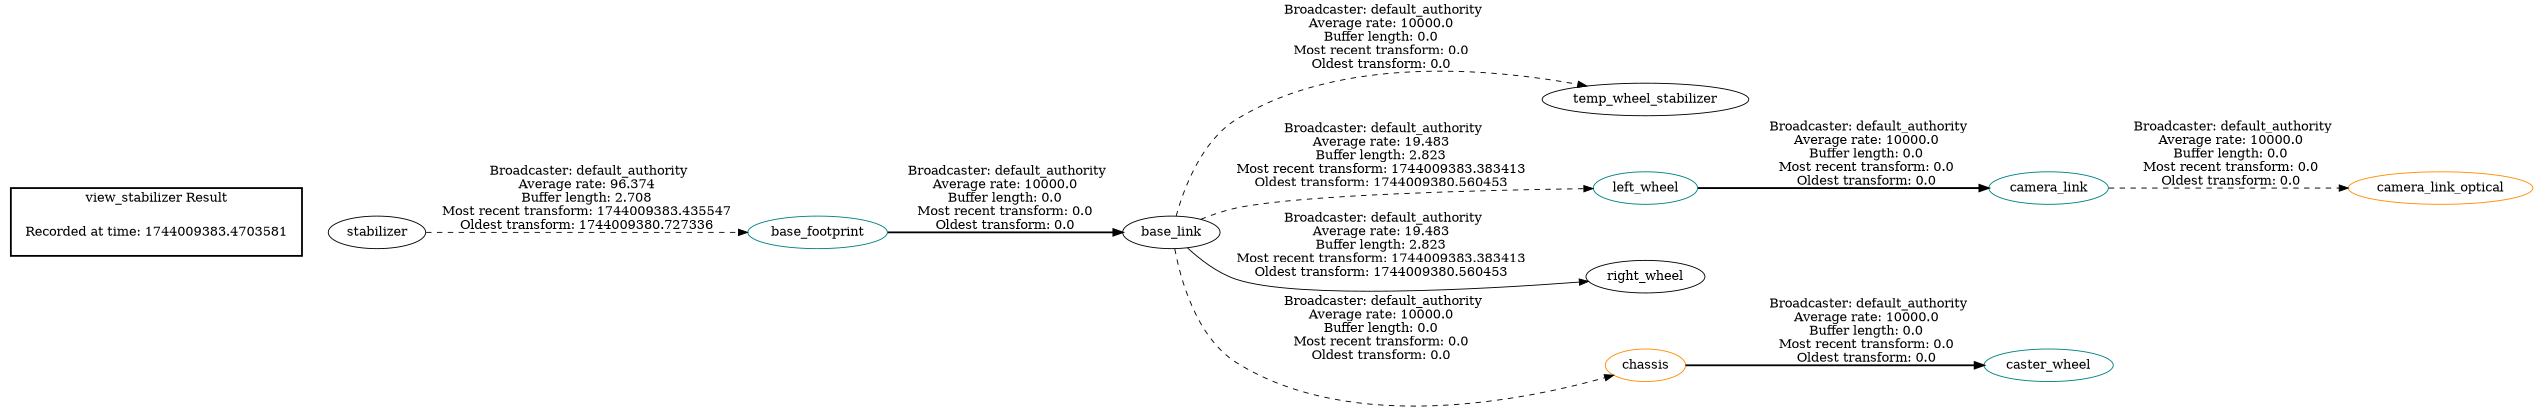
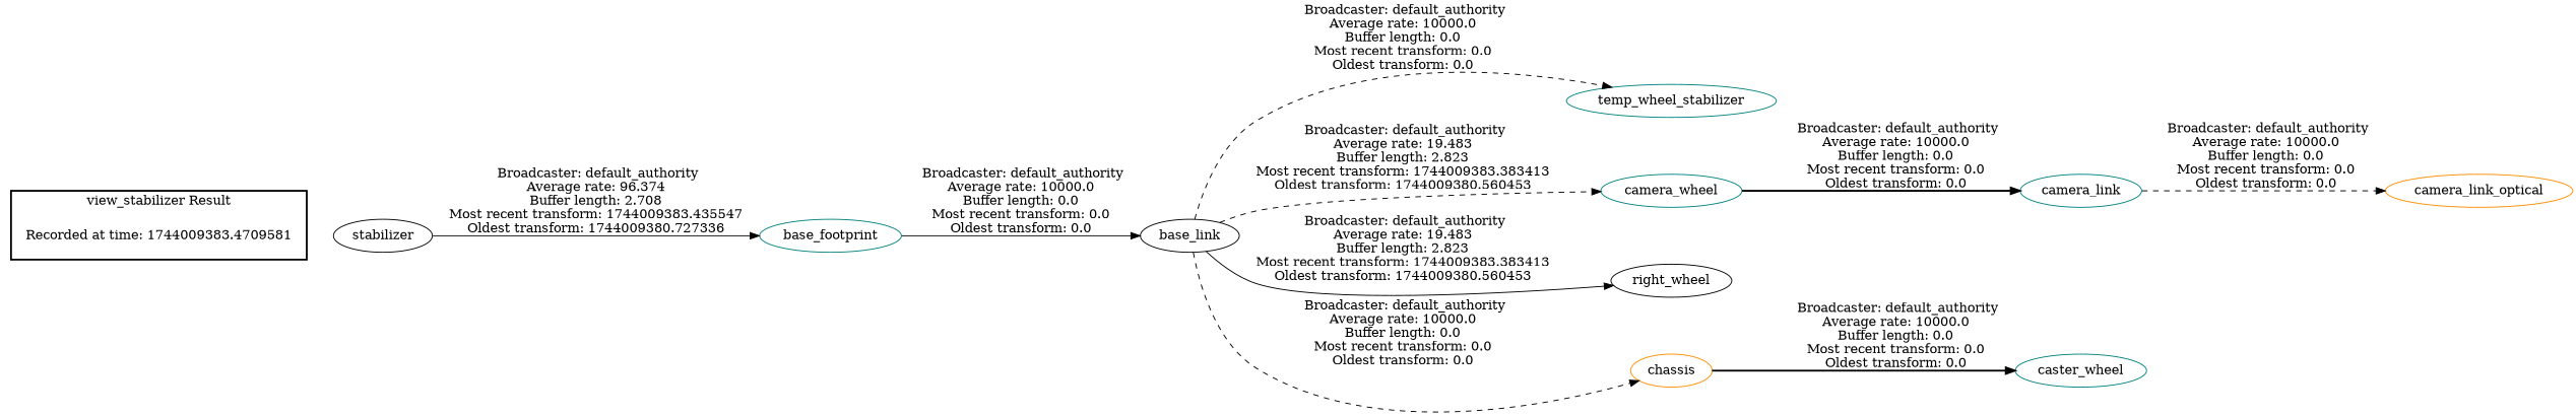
  digraph {
    rankdir=LR
    node [color=black]
    edge [style=dashed]
-   "Recorded at time: 1744009383.4703581" [color=darkorange shape=plaintext]
+   "Recorded at time: 1744009383.4703581" [color=darkorange shape=plaintext label="Recorded at time: 1744009383.4709581"]
    n2 [label=stabilizer]
    base_link
-   temp_wheel_stabilizer
-   left_wheel [color=teal]
+   temp_wheel_stabilizer [color=teal]
+   left_wheel [color=teal label=camera_wheel]
    right_wheel
    chassis [color=darkorange]
    camera_link [color=teal]
    camera_link_optical [color=darkorange]
    caster_wheel [color=teal]
    base_footprint [color=teal]
    subgraph cluster_1 {
      color=black
      label="view_stabilizer Result"
      style=bold
      "Recorded at time: 1744009383.4703581"
    }
    "Recorded at time: 1744009383.4703581" -> n2 [style=invis]
-   n2 -> base_footprint [label=" Broadcaster: default_authority\nAverage rate: 96.374\nBuffer length: 2.708\nMost recent transform: 1744009383.435547\nOldest transform: 1744009380.727336\n"]
+   n2 -> base_footprint [label=" Broadcaster: default_authority\nAverage rate: 96.374\nBuffer length: 2.708\nMost recent transform: 1744009383.435547\nOldest transform: 1744009380.727336\n" style=solid]
    base_link -> temp_wheel_stabilizer [label=" Broadcaster: default_authority\nAverage rate: 10000.0\nBuffer length: 0.0\nMost recent transform: 0.0\nOldest transform: 0.0\n"]
    base_link -> left_wheel [label=" Broadcaster: default_authority\nAverage rate: 19.483\nBuffer length: 2.823\nMost recent transform: 1744009383.383413\nOldest transform: 1744009380.560453\n"]
    base_link -> right_wheel [label=" Broadcaster: default_authority\nAverage rate: 19.483\nBuffer length: 2.823\nMost recent transform: 1744009383.383413\nOldest transform: 1744009380.560453\n" style=solid]
    base_link -> chassis [label=" Broadcaster: default_authority\nAverage rate: 10000.0\nBuffer length: 0.0\nMost recent transform: 0.0\nOldest transform: 0.0\n"]
    left_wheel -> camera_link [label=" Broadcaster: default_authority\nAverage rate: 10000.0\nBuffer length: 0.0\nMost recent transform: 0.0\nOldest transform: 0.0\n" style=bold]
    chassis -> caster_wheel [label=" Broadcaster: default_authority\nAverage rate: 10000.0\nBuffer length: 0.0\nMost recent transform: 0.0\nOldest transform: 0.0\n" style=bold]
    camera_link -> camera_link_optical [label=" Broadcaster: default_authority\nAverage rate: 10000.0\nBuffer length: 0.0\nMost recent transform: 0.0\nOldest transform: 0.0\n"]
-   base_footprint -> base_link [label=" Broadcaster: default_authority\nAverage rate: 10000.0\nBuffer length: 0.0\nMost recent transform: 0.0\nOldest transform: 0.0\n" style=bold]
+   base_footprint -> base_link [label=" Broadcaster: default_authority\nAverage rate: 10000.0\nBuffer length: 0.0\nMost recent transform: 0.0\nOldest transform: 0.0\n" style=solid]
  }
